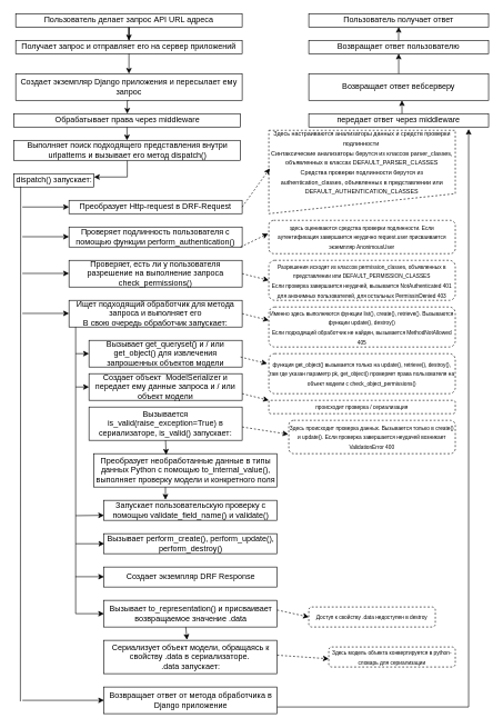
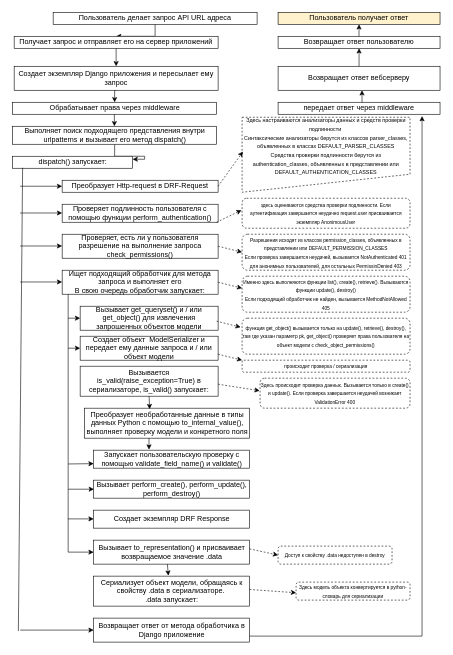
  <mxCell id="0" />
  <mxCell id="1" parent="0" />
  <mxCell id="2" value="" style="edgeStyle=orthogonalEdgeStyle;rounded=0;orthogonalLoop=1;jettySize=auto;html=1;" edge="1" parent="1" source="3" target="4"><mxGeometry relative="1" as="geometry" /></mxCell>
- <mxCell id="3" value="Пользователь делает запрос API URL адреса" style="rounded=0;whiteSpace=wrap;html=1;" vertex="1" parent="1"><mxGeometry x="23" y="20" width="340" height="20" as="geometry" /></mxCell>
+ <mxCell id="3" value="Пользователь делает запрос API URL адреса" style="rounded=0;whiteSpace=wrap;html=1;" vertex="1" parent="1"><mxGeometry x="88" y="20" width="340" height="20" as="geometry" /></mxCell>
  <mxCell id="4" value="Получает запрос и отправляет его на сервер приложений" style="rounded=0;whiteSpace=wrap;html=1;" vertex="1" parent="1"><mxGeometry x="23" y="60" width="340" height="20" as="geometry" /></mxCell>
  <mxCell id="5" style="edgeStyle=orthogonalEdgeStyle;rounded=0;orthogonalLoop=1;jettySize=auto;html=1;exitX=0.5;exitY=1;exitDx=0;exitDy=0;entryX=0.5;entryY=0;entryDx=0;entryDy=0;" edge="1" parent="1" source="6" target="7"><mxGeometry relative="1" as="geometry" /></mxCell>
  <mxCell id="6" value="Создает экземпляр Django приложения и пересылает ему запрос" style="rounded=0;whiteSpace=wrap;html=1;" vertex="1" parent="1"><mxGeometry x="23" y="110" width="340" height="40" as="geometry" /></mxCell>
  <mxCell id="7" value="Обрабатывает права через middleware" style="rounded=0;whiteSpace=wrap;html=1;" vertex="1" parent="1"><mxGeometry x="20.5" y="170" width="340" height="20" as="geometry" /></mxCell>
  <mxCell id="8" style="edgeStyle=orthogonalEdgeStyle;rounded=0;orthogonalLoop=1;jettySize=auto;html=1;entryX=1;entryY=0.25;entryDx=0;entryDy=0;" edge="1" parent="1" source="9" target="10"><mxGeometry relative="1" as="geometry" /></mxCell>
  <mxCell id="9" value="Выполняет поиск подходящего представления внутри urlpatterns и вызывает его метод dispatch()" style="rounded=0;whiteSpace=wrap;html=1;" vertex="1" parent="1"><mxGeometry x="20.5" y="210" width="340" height="30" as="geometry" /></mxCell>
- <mxCell id="10" value="dispatch() запускает:" style="rounded=0;whiteSpace=wrap;html=1;" vertex="1" parent="1"><mxGeometry x="20.5" y="260" width="120" height="20" as="geometry" /></mxCell>
+ <mxCell id="10" value="dispatch() запускает:" style="rounded=0;whiteSpace=wrap;html=1;" vertex="1" parent="1"><mxGeometry x="20.5" y="260" width="200" height="20" as="geometry" /></mxCell>
  <mxCell id="11" value="Преобразует Http-request в DRF-Request" style="rounded=0;whiteSpace=wrap;html=1;" vertex="1" parent="1"><mxGeometry x="103" y="300" width="260" height="20" as="geometry" /></mxCell>
  <mxCell id="12" value="Проверяет подлинность пользователя с помощью функции perform_authentication()" style="rounded=0;whiteSpace=wrap;html=1;" vertex="1" parent="1"><mxGeometry x="103" y="340" width="260" height="30" as="geometry" /></mxCell>
  <mxCell id="13" value="Проверяет, есть ли у пользователя разрешение на выполнение запроса&lt;br&gt;check_permissions()" style="rounded=0;whiteSpace=wrap;html=1;" vertex="1" parent="1"><mxGeometry x="103" y="390" width="260" height="40" as="geometry" /></mxCell>
  <mxCell id="14" value="Ищет подходящий обработчик для метода запроса и выполняет его&lt;br&gt;В свою очередь обработчик запускает:" style="rounded=0;whiteSpace=wrap;html=1;" vertex="1" parent="1"><mxGeometry x="103" y="450" width="260" height="40" as="geometry" /></mxCell>
  <mxCell id="15" value="Вызывает get_queryset() и / или get_object() для извлечения запрошенных объектов модели" style="rounded=0;whiteSpace=wrap;html=1;" vertex="1" parent="1"><mxGeometry x="133" y="510" width="230" height="40" as="geometry" /></mxCell>
  <mxCell id="16" value="Создает объект&amp;nbsp; ModelSerializer и передает ему данные запроса и / или объект модели" style="rounded=0;whiteSpace=wrap;html=1;" vertex="1" parent="1"><mxGeometry x="133" y="560" width="230" height="40" as="geometry" /></mxCell>
  <mxCell id="17" value="Вызывается is_valid(raise_exception=True) в сериализаторе, is_valid() запускает:" style="rounded=0;whiteSpace=wrap;html=1;" vertex="1" parent="1"><mxGeometry x="133" y="610" width="230" height="50" as="geometry" /></mxCell>
  <mxCell id="18" value="Преобразует необработанные данные в типы данных Python с помощью to_internal_value(), выполняет проверку модели и конкретного поля" style="rounded=0;whiteSpace=wrap;html=1;" vertex="1" parent="1"><mxGeometry x="140.5" y="680" width="275" height="50" as="geometry" /></mxCell>
  <mxCell id="19" value="Запускает пользовательскую проверку с помощью validate_field_name() и validate()" style="rounded=0;whiteSpace=wrap;html=1;" vertex="1" parent="1"><mxGeometry x="155.5" y="750" width="260" height="30" as="geometry" /></mxCell>
  <mxCell id="20" value="Вызывает perform_create(), perform_update(), perform_destroy()" style="rounded=0;whiteSpace=wrap;html=1;" vertex="1" parent="1"><mxGeometry x="155.5" y="800" width="260" height="30" as="geometry" /></mxCell>
  <mxCell id="21" value="Создает экземпляр DRF Response" style="rounded=0;whiteSpace=wrap;html=1;" vertex="1" parent="1"><mxGeometry x="155.5" y="850" width="260" height="30" as="geometry" /></mxCell>
  <mxCell id="22" value="Сериализует объект модели, обращаясь к свойству .data в сериализаторе.&amp;nbsp;&lt;br&gt;.data запускает:" style="rounded=0;whiteSpace=wrap;html=1;" vertex="1" parent="1"><mxGeometry x="155.5" y="960" width="260" height="50" as="geometry" /></mxCell>
  <mxCell id="23" value="Вызывает to_representation() и присваивает возвращаемое значение .data" style="rounded=0;whiteSpace=wrap;html=1;" vertex="1" parent="1"><mxGeometry x="155.5" y="900" width="260" height="40" as="geometry" /></mxCell>
  <mxCell id="24" value="Возвращает ответ от метода обработчика в Django приложение" style="rounded=0;whiteSpace=wrap;html=1;" vertex="1" parent="1"><mxGeometry x="155.5" y="1030" width="260" height="40" as="geometry" /></mxCell>
  <mxCell id="25" value="" style="endArrow=classic;html=1;rounded=0;exitX=0.5;exitY=1;exitDx=0;exitDy=0;entryX=0.5;entryY=0;entryDx=0;entryDy=0;" edge="1" parent="1" source="4" target="6"><mxGeometry width="50" height="50" relative="1" as="geometry"><mxPoint x="343" y="220" as="sourcePoint" /><mxPoint x="393" y="170" as="targetPoint" /></mxGeometry></mxCell>
  <mxCell id="26" value="" style="edgeStyle=orthogonalEdgeStyle;rounded=0;orthogonalLoop=1;jettySize=auto;html=1;" edge="1" parent="1"><mxGeometry relative="1" as="geometry"><mxPoint x="190.06" y="190" as="sourcePoint" /><mxPoint x="190.06" y="210" as="targetPoint" /></mxGeometry></mxCell>
  <mxCell id="27" value="" style="endArrow=none;html=1;rounded=0;entryX=0.083;entryY=0.96;entryDx=0;entryDy=0;entryPerimeter=0;" edge="1" parent="1" target="10"><mxGeometry width="50" height="50" relative="1" as="geometry"><mxPoint x="30" y="1051.6" as="sourcePoint" /><mxPoint x="393" y="360" as="targetPoint" /></mxGeometry></mxCell>
  <mxCell id="28" value="" style="endArrow=classic;html=1;rounded=0;entryX=0;entryY=0.5;entryDx=0;entryDy=0;" edge="1" parent="1" target="24"><mxGeometry width="50" height="50" relative="1" as="geometry"><mxPoint x="33" y="1050" as="sourcePoint" /><mxPoint x="393" y="820" as="targetPoint" /></mxGeometry></mxCell>
  <mxCell id="29" value="" style="endArrow=classic;html=1;rounded=0;entryX=0;entryY=0.5;entryDx=0;entryDy=0;" edge="1" parent="1" target="11"><mxGeometry width="50" height="50" relative="1" as="geometry"><mxPoint x="33" y="310" as="sourcePoint" /><mxPoint x="393" y="340" as="targetPoint" /></mxGeometry></mxCell>
  <mxCell id="30" value="" style="endArrow=classic;html=1;rounded=0;entryX=0;entryY=0.5;entryDx=0;entryDy=0;" edge="1" parent="1"><mxGeometry width="50" height="50" relative="1" as="geometry"><mxPoint x="33" y="354.6" as="sourcePoint" /><mxPoint x="103" y="354.6" as="targetPoint" /></mxGeometry></mxCell>
  <mxCell id="31" value="" style="endArrow=classic;html=1;rounded=0;entryX=0;entryY=0.5;entryDx=0;entryDy=0;" edge="1" parent="1"><mxGeometry width="50" height="50" relative="1" as="geometry"><mxPoint x="33" y="409.6" as="sourcePoint" /><mxPoint x="103" y="409.6" as="targetPoint" /></mxGeometry></mxCell>
  <mxCell id="32" value="" style="endArrow=classic;html=1;rounded=0;entryX=0;entryY=0.5;entryDx=0;entryDy=0;" edge="1" parent="1"><mxGeometry width="50" height="50" relative="1" as="geometry"><mxPoint x="33" y="469.6" as="sourcePoint" /><mxPoint x="103" y="469.6" as="targetPoint" /></mxGeometry></mxCell>
  <mxCell id="33" value="" style="endArrow=none;html=1;rounded=0;" edge="1" parent="1"><mxGeometry width="50" height="50" relative="1" as="geometry"><mxPoint x="113" y="920" as="sourcePoint" /><mxPoint x="113" y="490" as="targetPoint" /></mxGeometry></mxCell>
  <mxCell id="34" value="" style="endArrow=classic;html=1;rounded=0;" edge="1" parent="1" target="15"><mxGeometry width="50" height="50" relative="1" as="geometry"><mxPoint x="113" y="530" as="sourcePoint" /><mxPoint x="163" y="480" as="targetPoint" /></mxGeometry></mxCell>
  <mxCell id="35" value="" style="endArrow=classic;html=1;rounded=0;" edge="1" parent="1"><mxGeometry width="50" height="50" relative="1" as="geometry"><mxPoint x="113" y="580" as="sourcePoint" /><mxPoint x="133" y="580" as="targetPoint" /></mxGeometry></mxCell>
  <mxCell id="36" value="" style="endArrow=classic;html=1;rounded=0;exitX=0.5;exitY=1;exitDx=0;exitDy=0;entryX=0.394;entryY=0.032;entryDx=0;entryDy=0;entryPerimeter=0;" edge="1" parent="1" source="17" target="18"><mxGeometry width="50" height="50" relative="1" as="geometry"><mxPoint x="343" y="580" as="sourcePoint" /><mxPoint x="393" y="530" as="targetPoint" /></mxGeometry></mxCell>
  <mxCell id="37" value="" style="endArrow=classic;html=1;rounded=0;exitX=0.5;exitY=1;exitDx=0;exitDy=0;entryX=0.51;entryY=-0.014;entryDx=0;entryDy=0;entryPerimeter=0;" edge="1" parent="1"><mxGeometry width="50" height="50" relative="1" as="geometry"><mxPoint x="247.81" y="730" as="sourcePoint" /><mxPoint x="247.81" y="749" as="targetPoint" /></mxGeometry></mxCell>
  <mxCell id="38" value="" style="endArrow=classic;html=1;rounded=0;entryX=0;entryY=0.75;entryDx=0;entryDy=0;" edge="1" parent="1" target="19"><mxGeometry width="50" height="50" relative="1" as="geometry"><mxPoint x="113" y="773" as="sourcePoint" /><mxPoint x="133.15" y="776.2" as="targetPoint" /></mxGeometry></mxCell>
  <mxCell id="39" value="" style="endArrow=classic;html=1;rounded=0;entryX=0;entryY=0.75;entryDx=0;entryDy=0;" edge="1" parent="1"><mxGeometry width="50" height="50" relative="1" as="geometry"><mxPoint x="113" y="815.1" as="sourcePoint" /><mxPoint x="156" y="815.1" as="targetPoint" /></mxGeometry></mxCell>
  <mxCell id="40" value="" style="endArrow=classic;html=1;rounded=0;entryX=0;entryY=0.75;entryDx=0;entryDy=0;" edge="1" parent="1"><mxGeometry width="50" height="50" relative="1" as="geometry"><mxPoint x="112.5" y="864.6" as="sourcePoint" /><mxPoint x="155.5" y="864.6" as="targetPoint" /></mxGeometry></mxCell>
  <mxCell id="41" value="" style="endArrow=classic;html=1;rounded=0;entryX=0;entryY=0.5;entryDx=0;entryDy=0;" edge="1" parent="1" target="23"><mxGeometry width="50" height="50" relative="1" as="geometry"><mxPoint x="113" y="920" as="sourcePoint" /><mxPoint x="146" y="919.6" as="targetPoint" /></mxGeometry></mxCell>
  <mxCell id="42" value="" style="endArrow=classic;html=1;rounded=0;entryX=0.479;entryY=-0.016;entryDx=0;entryDy=0;exitX=0.473;exitY=1;exitDx=0;exitDy=0;exitPerimeter=0;entryPerimeter=0;" edge="1" parent="1" source="23" target="22"><mxGeometry width="50" height="50" relative="1" as="geometry"><mxPoint x="98" y="970" as="sourcePoint" /><mxPoint x="141" y="970" as="targetPoint" /></mxGeometry></mxCell>
- <mxCell id="43" value="Пользователь получает ответ" style="rounded=0;whiteSpace=wrap;html=1;" vertex="1" parent="1"><mxGeometry x="463" y="20" width="270" height="20" as="geometry" /></mxCell>
+ <mxCell id="43" value="Пользователь получает ответ" style="rounded=0;whiteSpace=wrap;html=1;fillColor=#fff2cc;" vertex="1" parent="1"><mxGeometry x="463" y="20" width="270" height="20" as="geometry" /></mxCell>
  <mxCell id="44" value="Возвращает ответ пользователю" style="rounded=0;whiteSpace=wrap;html=1;" vertex="1" parent="1"><mxGeometry x="463" y="60" width="270" height="20" as="geometry" /></mxCell>
  <mxCell id="45" value="Возвращает ответ вебсерверу" style="rounded=0;whiteSpace=wrap;html=1;" vertex="1" parent="1"><mxGeometry x="463" y="110" width="270" height="40" as="geometry" /></mxCell>
  <mxCell id="46" value="передает ответ через middleware" style="rounded=0;whiteSpace=wrap;html=1;" vertex="1" parent="1"><mxGeometry x="463" y="170" width="270" height="20" as="geometry" /></mxCell>
  <mxCell id="47" value="" style="endArrow=classic;html=1;rounded=0;entryX=0.518;entryY=1;entryDx=0;entryDy=0;entryPerimeter=0;" edge="1" parent="1" target="45"><mxGeometry width="50" height="50" relative="1" as="geometry"><mxPoint x="603" y="170" as="sourcePoint" /><mxPoint x="653" y="120" as="targetPoint" /></mxGeometry></mxCell>
  <mxCell id="48" value="" style="endArrow=classic;html=1;rounded=0;entryX=0.5;entryY=1;entryDx=0;entryDy=0;" edge="1" parent="1" target="44"><mxGeometry width="50" height="50" relative="1" as="geometry"><mxPoint x="598" y="110" as="sourcePoint" /><mxPoint x="598" y="90" as="targetPoint" /></mxGeometry></mxCell>
  <mxCell id="49" value="" style="endArrow=classic;html=1;rounded=0;entryX=0.5;entryY=1;entryDx=0;entryDy=0;" edge="1" parent="1" target="43"><mxGeometry width="50" height="50" relative="1" as="geometry"><mxPoint x="597.86" y="60" as="sourcePoint" /><mxPoint x="597.86" y="30" as="targetPoint" /></mxGeometry></mxCell>
  <mxCell id="50" value="" style="endArrow=classic;html=1;rounded=0;entryX=0.889;entryY=1.15;entryDx=0;entryDy=0;entryPerimeter=0;exitX=1;exitY=0.75;exitDx=0;exitDy=0;" edge="1" parent="1" source="24" target="46"><mxGeometry width="50" height="50" relative="1" as="geometry"><mxPoint x="423" y="1060" as="sourcePoint" /><mxPoint x="473" y="1010" as="targetPoint" /><Array as="points"><mxPoint x="703" y="1060" /></Array></mxGeometry></mxCell>
  <mxCell id="51" value="&lt;font style=&quot;font-size: 9px;&quot;&gt;Здесь настраиваются анализаторы данных и средств проверки подлинности&amp;nbsp;&lt;br&gt;Синтаксические анализаторы берутся из классов parser_classes, объявленных в классах DEFAULT_PARSER_CLASSES&lt;br&gt;Средства проверки подлинности берутся из authentication_classes, объявленных в представлении или DEFAULT_AUTHENTICATION_CLASSES&lt;/font&gt;" style="shape=callout;whiteSpace=wrap;html=1;perimeter=calloutPerimeter;dashed=1;size=30;position=0;position2=0;base=280;" vertex="1" parent="1"><mxGeometry x="403" y="195" width="280" height="125" as="geometry" /></mxCell>
  <mxCell id="52" value="" style="endArrow=classic;html=1;rounded=0;entryX=0.001;entryY=0.473;entryDx=0;entryDy=0;entryPerimeter=0;strokeColor=none;" edge="1" parent="1" target="51"><mxGeometry width="50" height="50" relative="1" as="geometry"><mxPoint x="363" y="310" as="sourcePoint" /><mxPoint x="413" y="260" as="targetPoint" /></mxGeometry></mxCell>
  <mxCell id="53" value="" style="endArrow=classic;html=1;rounded=0;entryX=0.005;entryY=0.458;entryDx=0;entryDy=0;entryPerimeter=0;dashed=1;" edge="1" parent="1" target="51"><mxGeometry width="50" height="50" relative="1" as="geometry"><mxPoint x="363" y="310" as="sourcePoint" /><mxPoint x="413" y="260" as="targetPoint" /></mxGeometry></mxCell>
  <mxCell id="54" value="&lt;font style=&quot;font-size: 8px;&quot;&gt;здесь оцениваются средства проверки подлинности. Если аутентификация завершается неудачно request.user присваивается экземпляр AnonimousUser&lt;/font&gt;" style="rounded=1;whiteSpace=wrap;html=1;dashed=1;" vertex="1" parent="1"><mxGeometry x="403" y="330" width="280" height="50" as="geometry" /></mxCell>
  <mxCell id="55" value="" style="endArrow=classic;html=1;rounded=0;dashed=1;" edge="1" parent="1"><mxGeometry width="50" height="50" relative="1" as="geometry"><mxPoint x="360.5" y="370" as="sourcePoint" /><mxPoint x="402" y="350" as="targetPoint" /></mxGeometry></mxCell>
  <mxCell id="56" value="&lt;font style=&quot;font-size: 8px;&quot;&gt;Разрешения исходят из классов permission_classes, объявленных в представлении или DEFAULT_PERMISSION_CLASSES&lt;br&gt;Если проверка завершается неудачей, вызывается NotAuthenticated 401 для анонимных пользователей, для остальных PermissinDenied 403&lt;br&gt;&lt;/font&gt;" style="rounded=1;whiteSpace=wrap;html=1;dashed=1;" vertex="1" parent="1"><mxGeometry x="403" y="390" width="280" height="60" as="geometry" /></mxCell>
  <mxCell id="57" value="" style="endArrow=classic;html=1;rounded=0;dashed=1;entryX=0;entryY=0.5;entryDx=0;entryDy=0;" edge="1" parent="1" target="56"><mxGeometry width="50" height="50" relative="1" as="geometry"><mxPoint x="363" y="410" as="sourcePoint" /><mxPoint x="404.5" y="390" as="targetPoint" /></mxGeometry></mxCell>
  <mxCell id="58" value="&lt;font style=&quot;font-size: 8px;&quot;&gt;Именно здесь выполняются функции list(), create(), retrieve(). Вызываются функции update(), destroy()&lt;br&gt;Если подходящий обработчик не найден, вызывается MethodNotAllowed 405&lt;br&gt;&lt;/font&gt;" style="rounded=1;whiteSpace=wrap;html=1;dashed=1;" vertex="1" parent="1"><mxGeometry x="403" y="460" width="280" height="60" as="geometry" /></mxCell>
  <mxCell id="59" value="" style="endArrow=classic;html=1;rounded=0;dashed=1;entryX=0;entryY=0.5;entryDx=0;entryDy=0;" edge="1" parent="1"><mxGeometry width="50" height="50" relative="1" as="geometry"><mxPoint x="363" y="470" as="sourcePoint" /><mxPoint x="403" y="480" as="targetPoint" /></mxGeometry></mxCell>
  <mxCell id="60" value="&lt;font style=&quot;font-size: 8px;&quot;&gt;функция get_object() вызывается только на update(), retrieve(), destroy(), там где указан параметр pk, get_object() проверяет права пользователя на объект модели с check_object_permissions()&lt;br&gt;&lt;/font&gt;" style="rounded=1;whiteSpace=wrap;html=1;dashed=1;" vertex="1" parent="1"><mxGeometry x="403" y="530" width="280" height="60" as="geometry" /></mxCell>
  <mxCell id="61" value="" style="endArrow=classic;html=1;rounded=0;dashed=1;entryX=0;entryY=0.5;entryDx=0;entryDy=0;" edge="1" parent="1"><mxGeometry width="50" height="50" relative="1" as="geometry"><mxPoint x="360.5" y="535" as="sourcePoint" /><mxPoint x="400.5" y="545" as="targetPoint" /></mxGeometry></mxCell>
  <mxCell id="62" value="&lt;font style=&quot;font-size: 8px;&quot;&gt;происходит проверка / сериализация&lt;br&gt;&lt;/font&gt;" style="rounded=1;whiteSpace=wrap;html=1;dashed=1;" vertex="1" parent="1"><mxGeometry x="403" y="600" width="280" height="20" as="geometry" /></mxCell>
  <mxCell id="63" value="" style="endArrow=classic;html=1;rounded=0;dashed=1;entryX=0;entryY=0.5;entryDx=0;entryDy=0;" edge="1" parent="1"><mxGeometry width="50" height="50" relative="1" as="geometry"><mxPoint x="363" y="590" as="sourcePoint" /><mxPoint x="403" y="600" as="targetPoint" /></mxGeometry></mxCell>
  <mxCell id="64" value="&lt;font style=&quot;font-size: 8px;&quot;&gt;Здесь происходит проверка данных. Вызывается только в create() и update(). Если проверка завершается неудачей возникает ValidationError 400&lt;br&gt;&lt;/font&gt;" style="rounded=1;whiteSpace=wrap;html=1;dashed=1;" vertex="1" parent="1"><mxGeometry x="433" y="630" width="250" height="50" as="geometry" /></mxCell>
  <mxCell id="65" value="" style="endArrow=classic;html=1;rounded=0;dashed=1;entryX=-0.003;entryY=0.418;entryDx=0;entryDy=0;entryPerimeter=0;" edge="1" parent="1" target="64"><mxGeometry width="50" height="50" relative="1" as="geometry"><mxPoint x="363" y="640" as="sourcePoint" /><mxPoint x="403" y="650" as="targetPoint" /></mxGeometry></mxCell>
  <mxCell id="66" value="&lt;font style=&quot;font-size: 8px;&quot;&gt;Доступ к свойству .data недоступен в destroy&lt;br&gt;&lt;/font&gt;" style="rounded=1;whiteSpace=wrap;html=1;dashed=1;" vertex="1" parent="1"><mxGeometry x="463" y="910" width="190" height="30" as="geometry" /></mxCell>
  <mxCell id="67" value="" style="endArrow=classic;html=1;rounded=0;dashed=1;entryX=0;entryY=0.5;entryDx=0;entryDy=0;" edge="1" parent="1" target="66"><mxGeometry width="50" height="50" relative="1" as="geometry"><mxPoint x="415.5" y="914.55" as="sourcePoint" /><mxPoint x="484.5" y="925.55" as="targetPoint" /></mxGeometry></mxCell>
  <mxCell id="68" value="&lt;font style=&quot;font-size: 8px;&quot;&gt;Здесь модель объекта конвертируется в python-словарь для сериализации&lt;br&gt;&lt;/font&gt;" style="rounded=1;whiteSpace=wrap;html=1;dashed=1;" vertex="1" parent="1"><mxGeometry x="493" y="970" width="190" height="30" as="geometry" /></mxCell>
  <mxCell id="69" value="" style="endArrow=classic;html=1;rounded=0;dashed=1;entryX=0;entryY=0.5;entryDx=0;entryDy=0;" edge="1" parent="1"><mxGeometry width="50" height="50" relative="1" as="geometry"><mxPoint x="415.5" y="982.27" as="sourcePoint" /><mxPoint x="493" y="987.72" as="targetPoint" /></mxGeometry></mxCell>
